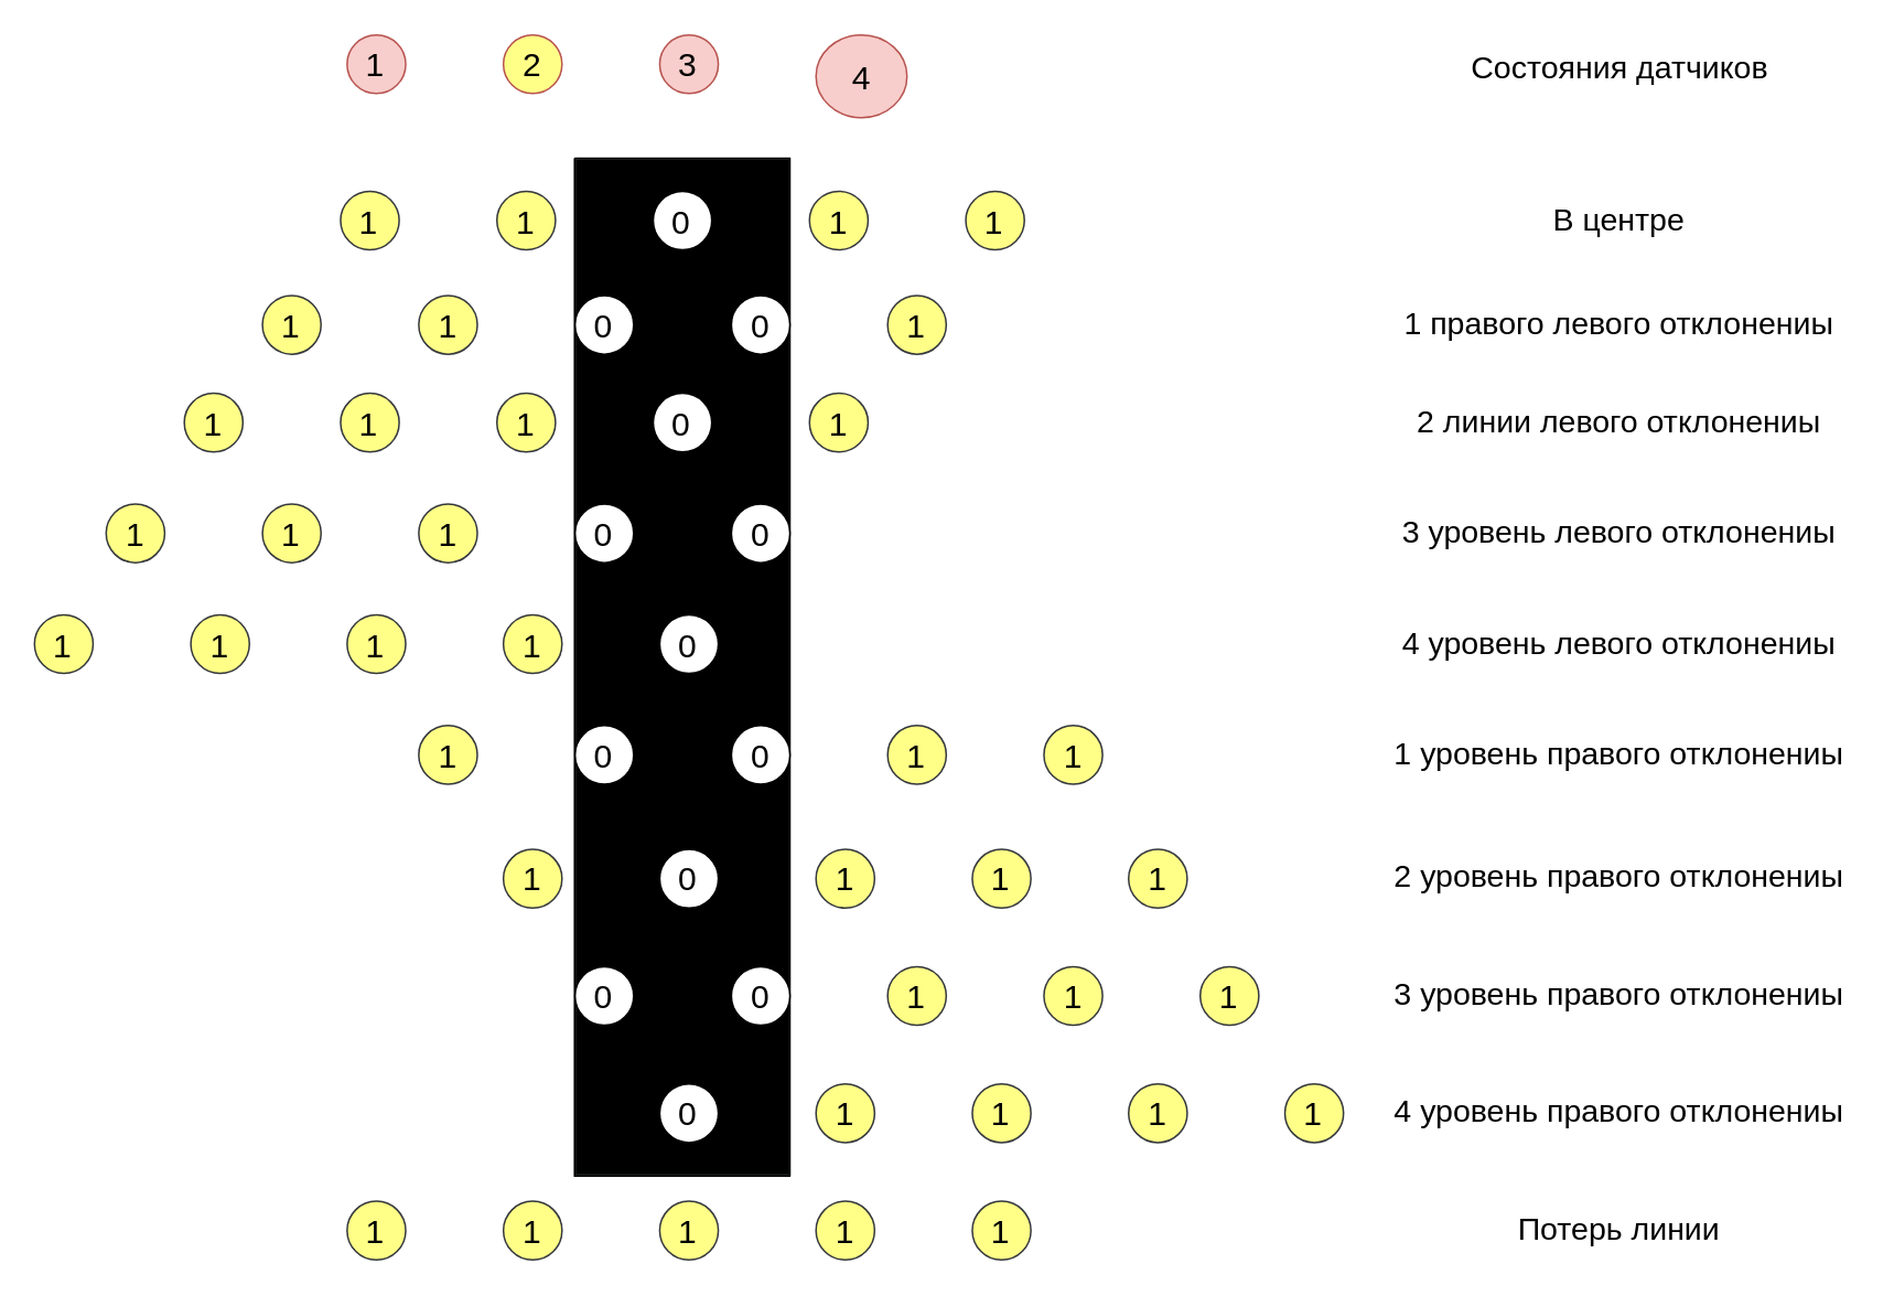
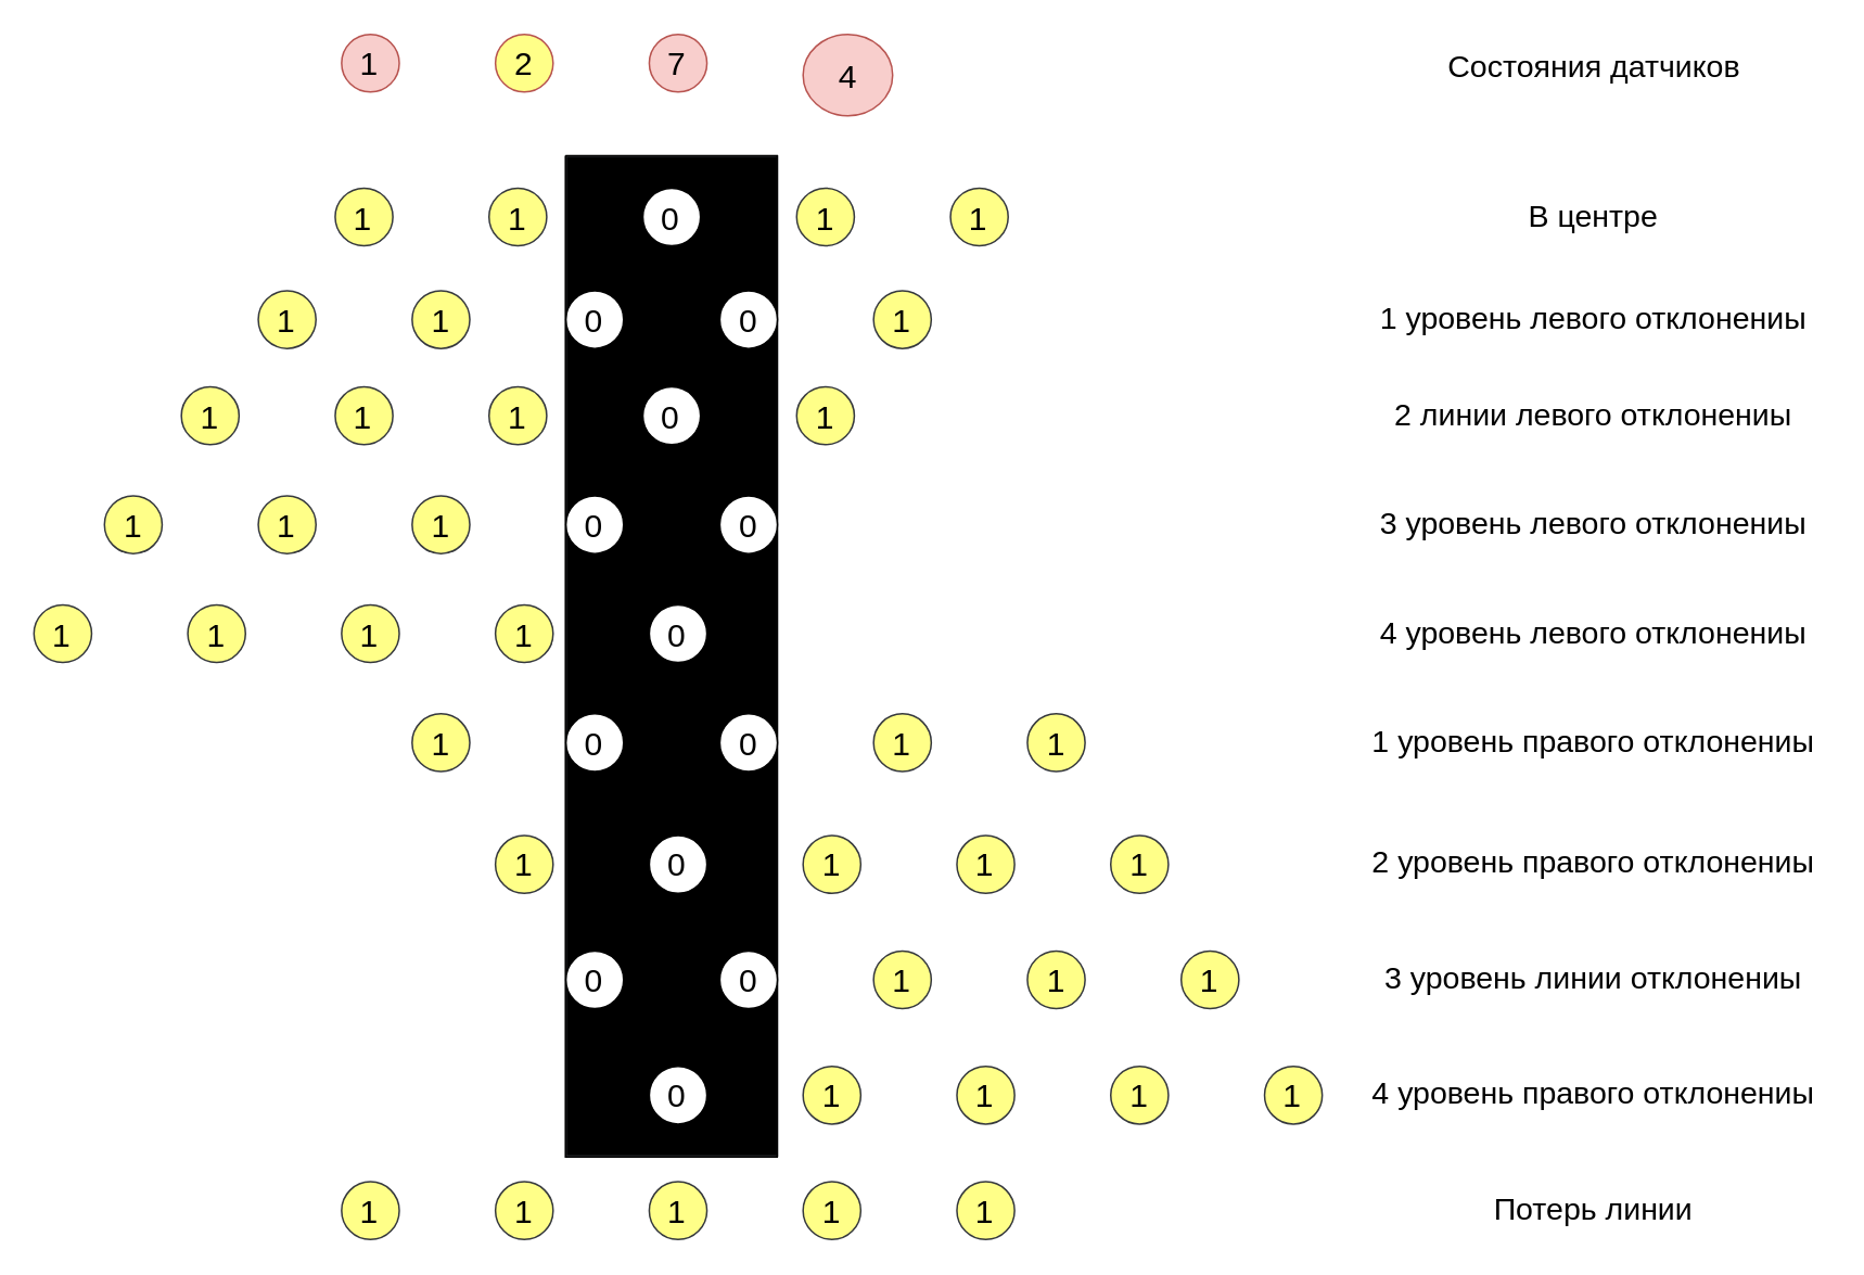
  <mxCell id="0" />
  <mxCell id="1" parent="0" />
  <mxCell id="2" value="" style="rounded=0;whiteSpace=wrap;html=1;fillColor=#000000;strokeColor=#36393d;glass=0;shadow=0;connectable=1;allowArrows=1;expand=1;" vertex="1" parent="1"><mxGeometry x="347.16" y="95.36" width="129.9" height="614.18" as="geometry" /></mxCell>
  <mxCell id="3" value="" style="endArrow=none;html=1;rounded=0;" edge="1" parent="1"><mxGeometry width="50" height="50" relative="1" as="geometry"><mxPoint x="346.89" y="95.01" as="sourcePoint" /><mxPoint x="346.89" y="95.01" as="targetPoint" /><Array as="points"><mxPoint x="346.89" y="710.01" /><mxPoint x="476.89" y="710.01" /><mxPoint x="476.89" y="95.01" /></Array></mxGeometry></mxCell>
  <mxCell id="4" value="1" style="ellipse;whiteSpace=wrap;html=1;aspect=fixed;fontSize=20;fillColor=#ffff88;strokeColor=#36393d;" vertex="1" parent="1"><mxGeometry x="205.407" y="115.057" width="35.43" height="35.43" as="geometry" /></mxCell>
  <mxCell id="5" value="1" style="ellipse;whiteSpace=wrap;html=1;aspect=fixed;fontSize=20;fillColor=#ffff88;strokeColor=#36393d;" vertex="1" parent="1"><mxGeometry x="299.904" y="115.054" width="35.43" height="35.43" as="geometry" /></mxCell>
  <mxCell id="6" value="0" style="ellipse;whiteSpace=wrap;html=1;aspect=fixed;fontSize=20;" vertex="1" parent="1"><mxGeometry x="394.391" y="115.051" width="35.43" height="35.43" as="geometry" /></mxCell>
  <mxCell id="7" value="1" style="ellipse;whiteSpace=wrap;html=1;aspect=fixed;fontSize=20;fillColor=#ffff88;strokeColor=#36393d;" vertex="1" parent="1"><mxGeometry x="488.878" y="115.048" width="35.43" height="35.43" as="geometry" /></mxCell>
  <mxCell id="8" value="1" style="ellipse;whiteSpace=wrap;html=1;aspect=fixed;fontSize=20;fillColor=#ffff88;strokeColor=#36393d;" vertex="1" parent="1"><mxGeometry x="583.365" y="115.055" width="35.43" height="35.43" as="geometry" /></mxCell>
  <mxCell id="9" value="1" style="ellipse;whiteSpace=wrap;html=1;aspect=fixed;fontSize=20;fillColor=#ffff88;strokeColor=#36393d;" vertex="1" parent="1"><mxGeometry x="158.164" y="178.054" width="35.43" height="35.43" as="geometry" /></mxCell>
  <mxCell id="10" value="1" style="ellipse;whiteSpace=wrap;html=1;aspect=fixed;fontSize=20;fillColor=#ffff88;strokeColor=#36393d;" vertex="1" parent="1"><mxGeometry x="252.661" y="178.051" width="35.43" height="35.43" as="geometry" /></mxCell>
  <mxCell id="11" value="0" style="ellipse;whiteSpace=wrap;html=1;aspect=fixed;fontSize=20;" vertex="1" parent="1"><mxGeometry x="347.148" y="178.048" width="35.43" height="35.43" as="geometry" /></mxCell>
  <mxCell id="12" value="0" style="ellipse;whiteSpace=wrap;html=1;aspect=fixed;fontSize=20;" vertex="1" parent="1"><mxGeometry x="441.635" y="178.045" width="35.43" height="35.43" as="geometry" /></mxCell>
  <mxCell id="13" value="1" style="ellipse;whiteSpace=wrap;html=1;aspect=fixed;fontSize=20;fillColor=#ffff88;strokeColor=#36393d;" vertex="1" parent="1"><mxGeometry x="536.122" y="178.052" width="35.43" height="35.43" as="geometry" /></mxCell>
  <mxCell id="14" value="1" style="ellipse;whiteSpace=wrap;html=1;aspect=fixed;fontSize=20;fillColor=#ffff88;strokeColor=#36393d;" vertex="1" parent="1"><mxGeometry x="110.921" y="237.101" width="35.43" height="35.43" as="geometry" /></mxCell>
  <mxCell id="15" value="1" style="ellipse;whiteSpace=wrap;html=1;aspect=fixed;fontSize=20;fillColor=#ffff88;strokeColor=#36393d;" vertex="1" parent="1"><mxGeometry x="205.418" y="237.098" width="35.43" height="35.43" as="geometry" /></mxCell>
  <mxCell id="16" value="1" style="ellipse;whiteSpace=wrap;html=1;aspect=fixed;fontSize=20;fillColor=#ffff88;strokeColor=#36393d;" vertex="1" parent="1"><mxGeometry x="299.905" y="237.095" width="35.43" height="35.43" as="geometry" /></mxCell>
  <mxCell id="17" value="0" style="ellipse;whiteSpace=wrap;html=1;aspect=fixed;fontSize=20;" vertex="1" parent="1"><mxGeometry x="394.392" y="237.092" width="35.43" height="35.43" as="geometry" /></mxCell>
  <mxCell id="18" value="1" style="ellipse;whiteSpace=wrap;html=1;aspect=fixed;fontSize=20;fillColor=#ffff88;strokeColor=#36393d;" vertex="1" parent="1"><mxGeometry x="488.879" y="237.099" width="35.43" height="35.43" as="geometry" /></mxCell>
  <mxCell id="19" value="1" style="ellipse;whiteSpace=wrap;html=1;aspect=fixed;fontSize=20;fillColor=#ffff88;strokeColor=#36393d;" vertex="1" parent="1"><mxGeometry x="63.678" y="304.038" width="35.43" height="35.43" as="geometry" /></mxCell>
  <mxCell id="20" value="1" style="ellipse;whiteSpace=wrap;html=1;aspect=fixed;fontSize=20;fillColor=#ffff88;strokeColor=#36393d;" vertex="1" parent="1"><mxGeometry x="158.175" y="304.035" width="35.43" height="35.43" as="geometry" /></mxCell>
  <mxCell id="21" value="1" style="ellipse;whiteSpace=wrap;html=1;aspect=fixed;fontSize=20;fillColor=#ffff88;strokeColor=#36393d;" vertex="1" parent="1"><mxGeometry x="252.662" y="304.032" width="35.43" height="35.43" as="geometry" /></mxCell>
  <mxCell id="22" value="0" style="ellipse;whiteSpace=wrap;html=1;aspect=fixed;fontSize=20;" vertex="1" parent="1"><mxGeometry x="347.149" y="304.029" width="35.43" height="35.43" as="geometry" /></mxCell>
  <mxCell id="23" value="0" style="ellipse;whiteSpace=wrap;html=1;aspect=fixed;fontSize=20;" vertex="1" parent="1"><mxGeometry x="441.636" y="304.036" width="35.43" height="35.43" as="geometry" /></mxCell>
  <mxCell id="24" value="1" style="ellipse;whiteSpace=wrap;html=1;aspect=fixed;fontSize=20;fillColor=#ffff88;strokeColor=#36393d;" vertex="1" parent="1"><mxGeometry x="20.365" y="370.965" width="35.43" height="35.43" as="geometry" /></mxCell>
  <mxCell id="25" value="1" style="ellipse;whiteSpace=wrap;html=1;aspect=fixed;fontSize=20;fillColor=#ffff88;strokeColor=#36393d;" vertex="1" parent="1"><mxGeometry x="114.862" y="370.962" width="35.43" height="35.43" as="geometry" /></mxCell>
  <mxCell id="26" value="1" style="ellipse;whiteSpace=wrap;html=1;aspect=fixed;fontSize=20;fillColor=#ffff88;strokeColor=#36393d;" vertex="1" parent="1"><mxGeometry x="209.349" y="370.959" width="35.43" height="35.43" as="geometry" /></mxCell>
  <mxCell id="27" value="1" style="ellipse;whiteSpace=wrap;html=1;aspect=fixed;fontSize=20;fillColor=#ffff88;strokeColor=#36393d;" vertex="1" parent="1"><mxGeometry x="303.836" y="370.956" width="35.43" height="35.43" as="geometry" /></mxCell>
  <mxCell id="28" value="0" style="ellipse;whiteSpace=wrap;html=1;aspect=fixed;fontSize=20;" vertex="1" parent="1"><mxGeometry x="398.323" y="370.963" width="35.43" height="35.43" as="geometry" /></mxCell>
  <mxCell id="29" value="1" style="ellipse;whiteSpace=wrap;html=1;aspect=fixed;fontSize=20;fillColor=#ffff88;strokeColor=#36393d;" vertex="1" parent="1"><mxGeometry x="252.659" y="437.889" width="35.43" height="35.43" as="geometry" /></mxCell>
  <mxCell id="30" value="0" style="ellipse;whiteSpace=wrap;html=1;aspect=fixed;fontSize=20;" vertex="1" parent="1"><mxGeometry x="347.156" y="437.886" width="35.43" height="35.43" as="geometry" /></mxCell>
  <mxCell id="31" value="0" style="ellipse;whiteSpace=wrap;html=1;aspect=fixed;fontSize=20;" vertex="1" parent="1"><mxGeometry x="441.643" y="437.883" width="35.43" height="35.43" as="geometry" /></mxCell>
  <mxCell id="32" value="1" style="ellipse;whiteSpace=wrap;html=1;aspect=fixed;fontSize=20;fillColor=#ffff88;strokeColor=#36393d;" vertex="1" parent="1"><mxGeometry x="536.13" y="437.88" width="35.43" height="35.43" as="geometry" /></mxCell>
  <mxCell id="33" value="1" style="ellipse;whiteSpace=wrap;html=1;aspect=fixed;fontSize=20;fillColor=#ffff88;strokeColor=#36393d;" vertex="1" parent="1"><mxGeometry x="630.617" y="437.887" width="35.43" height="35.43" as="geometry" /></mxCell>
  <mxCell id="34" value="1" style="ellipse;whiteSpace=wrap;html=1;aspect=fixed;fontSize=20;fillColor=#ffff88;strokeColor=#36393d;" vertex="1" parent="1"><mxGeometry x="303.836" y="512.696" width="35.43" height="35.43" as="geometry" /></mxCell>
  <mxCell id="35" value="0" style="ellipse;whiteSpace=wrap;html=1;aspect=fixed;fontSize=20;" vertex="1" parent="1"><mxGeometry x="398.333" y="512.693" width="35.43" height="35.43" as="geometry" /></mxCell>
  <mxCell id="36" value="1" style="ellipse;whiteSpace=wrap;html=1;aspect=fixed;fontSize=20;fillColor=#ffff88;strokeColor=#36393d;" vertex="1" parent="1"><mxGeometry x="492.82" y="512.69" width="35.43" height="35.43" as="geometry" /></mxCell>
  <mxCell id="37" value="1" style="ellipse;whiteSpace=wrap;html=1;aspect=fixed;fontSize=20;fillColor=#ffff88;strokeColor=#36393d;" vertex="1" parent="1"><mxGeometry x="587.307" y="512.687" width="35.43" height="35.43" as="geometry" /></mxCell>
  <mxCell id="38" value="1" style="ellipse;whiteSpace=wrap;html=1;aspect=fixed;fontSize=20;fillColor=#ffff88;strokeColor=#36393d;" vertex="1" parent="1"><mxGeometry x="681.794" y="512.694" width="35.43" height="35.43" as="geometry" /></mxCell>
  <mxCell id="39" value="0" style="ellipse;whiteSpace=wrap;html=1;aspect=fixed;fontSize=20;" vertex="1" parent="1"><mxGeometry x="347.143" y="583.563" width="35.43" height="35.43" as="geometry" /></mxCell>
  <mxCell id="40" value="0" style="ellipse;whiteSpace=wrap;html=1;aspect=fixed;fontSize=20;" vertex="1" parent="1"><mxGeometry x="441.64" y="583.56" width="35.43" height="35.43" as="geometry" /></mxCell>
  <mxCell id="41" value="1" style="ellipse;whiteSpace=wrap;html=1;aspect=fixed;fontSize=20;fillColor=#ffff88;strokeColor=#36393d;" vertex="1" parent="1"><mxGeometry x="536.127" y="583.557" width="35.43" height="35.43" as="geometry" /></mxCell>
  <mxCell id="42" value="1" style="ellipse;whiteSpace=wrap;html=1;aspect=fixed;fontSize=20;fillColor=#ffff88;strokeColor=#36393d;" vertex="1" parent="1"><mxGeometry x="630.614" y="583.554" width="35.43" height="35.43" as="geometry" /></mxCell>
  <mxCell id="43" value="1" style="ellipse;whiteSpace=wrap;html=1;aspect=fixed;fontSize=20;fillColor=#ffff88;strokeColor=#36393d;" vertex="1" parent="1"><mxGeometry x="725.101" y="583.561" width="35.43" height="35.43" as="geometry" /></mxCell>
  <mxCell id="44" value="0" style="ellipse;whiteSpace=wrap;html=1;aspect=fixed;fontSize=20;" vertex="1" parent="1"><mxGeometry x="398.33" y="654.43" width="35.43" height="35.43" as="geometry" /></mxCell>
  <mxCell id="45" value="1" style="ellipse;whiteSpace=wrap;html=1;aspect=fixed;fontSize=20;fillColor=#ffff88;strokeColor=#36393d;" vertex="1" parent="1"><mxGeometry x="492.827" y="654.427" width="35.43" height="35.43" as="geometry" /></mxCell>
  <mxCell id="46" value="1" style="ellipse;whiteSpace=wrap;html=1;aspect=fixed;fontSize=20;fillColor=#ffff88;strokeColor=#36393d;" vertex="1" parent="1"><mxGeometry x="587.314" y="654.424" width="35.43" height="35.43" as="geometry" /></mxCell>
  <mxCell id="47" value="1" style="ellipse;whiteSpace=wrap;html=1;aspect=fixed;fontSize=20;fillColor=#ffff88;strokeColor=#36393d;" vertex="1" parent="1"><mxGeometry x="681.801" y="654.421" width="35.43" height="35.43" as="geometry" /></mxCell>
  <mxCell id="48" value="1" style="ellipse;whiteSpace=wrap;html=1;aspect=fixed;fontSize=20;fillColor=#ffff88;strokeColor=#36393d;" vertex="1" parent="1"><mxGeometry x="776.288" y="654.428" width="35.43" height="35.43" as="geometry" /></mxCell>
  <mxCell id="49" value="1" style="ellipse;whiteSpace=wrap;html=1;aspect=fixed;fontSize=20;fillColor=#f8cecc;strokeColor=#b85450;" vertex="1" parent="1"><mxGeometry x="209.347" y="20.567" width="35.43" height="35.43" as="geometry" /></mxCell>
  <mxCell id="50" value="2" style="ellipse;whiteSpace=wrap;html=1;aspect=fixed;fontSize=20;fillColor=#ffff88;strokeColor=#b85450;" vertex="1" parent="1"><mxGeometry x="303.844" y="20.564" width="35.43" height="35.43" as="geometry" /></mxCell>
- <mxCell id="51" value="3" style="ellipse;whiteSpace=wrap;html=1;aspect=fixed;fontSize=20;fillColor=#f8cecc;strokeColor=#b85450;" vertex="1" parent="1"><mxGeometry x="398.331" y="20.561" width="35.43" height="35.43" as="geometry" /></mxCell>
+ <mxCell id="51" value="7" style="ellipse;whiteSpace=wrap;html=1;aspect=fixed;fontSize=20;fillColor=#f8cecc;strokeColor=#b85450;" vertex="1" parent="1"><mxGeometry x="398.331" y="20.561" width="35.43" height="35.43" as="geometry" /></mxCell>
  <mxCell id="52" value="4" style="ellipse;whiteSpace=wrap;html=1;aspect=fixed;fontSize=20;fillColor=#f8cecc;strokeColor=#b85450;" vertex="1" parent="1"><mxGeometry x="492.818" y="20.558" width="55" height="50" as="geometry" /></mxCell>
  <mxCell id="53" value="В центре" style="text;html=1;strokeColor=none;fillColor=none;align=center;verticalAlign=middle;whiteSpace=wrap;rounded=0;fontSize=19;" vertex="1" parent="1"><mxGeometry x="896.36" y="117.77" width="165.35" height="30" as="geometry" /></mxCell>
  <mxCell id="54" value="Состояния датчиков" style="text;html=1;strokeColor=none;fillColor=none;align=center;verticalAlign=middle;whiteSpace=wrap;rounded=0;fontSize=19;" vertex="1" parent="1"><mxGeometry x="855.03" y="26" width="248.03" height="30" as="geometry" /></mxCell>
- <mxCell id="55" value="1 правого левого отклонениы" style="text;html=1;strokeColor=none;fillColor=none;align=center;verticalAlign=middle;whiteSpace=wrap;rounded=0;fontSize=19;" vertex="1" parent="1"><mxGeometry x="835.33" y="180.77" width="287.4" height="30" as="geometry" /></mxCell>
+ <mxCell id="55" value="1 уровень левого отклонениы" style="text;html=1;strokeColor=none;fillColor=none;align=center;verticalAlign=middle;whiteSpace=wrap;rounded=0;fontSize=19;" vertex="1" parent="1"><mxGeometry x="835.33" y="180.77" width="287.4" height="30" as="geometry" /></mxCell>
  <mxCell id="56" value="2 линии левого отклонениы" style="text;html=1;strokeColor=none;fillColor=none;align=center;verticalAlign=middle;whiteSpace=wrap;rounded=0;fontSize=19;" vertex="1" parent="1"><mxGeometry x="835.347" y="239.807" width="287.4" height="30" as="geometry" /></mxCell>
  <mxCell id="57" value="3 уровень левого отклонениы" style="text;html=1;strokeColor=none;fillColor=none;align=center;verticalAlign=middle;whiteSpace=wrap;rounded=0;fontSize=19;" vertex="1" parent="1"><mxGeometry x="835.334" y="306.754" width="287.4" height="30" as="geometry" /></mxCell>
  <mxCell id="58" value="4 уровень левого отклонениы" style="text;html=1;strokeColor=none;fillColor=none;align=center;verticalAlign=middle;whiteSpace=wrap;rounded=0;fontSize=19;" vertex="1" parent="1"><mxGeometry x="835.351" y="373.681" width="287.4" height="30" as="geometry" /></mxCell>
  <mxCell id="59" value="1 уровень правого отклонениы" style="text;html=1;strokeColor=none;fillColor=none;align=center;verticalAlign=middle;whiteSpace=wrap;rounded=0;fontSize=19;" vertex="1" parent="1"><mxGeometry x="835.348" y="440.608" width="287.4" height="30" as="geometry" /></mxCell>
  <mxCell id="60" value="2 уровень правого отклонениы" style="text;html=1;strokeColor=none;fillColor=none;align=center;verticalAlign=middle;whiteSpace=wrap;rounded=0;fontSize=19;" vertex="1" parent="1"><mxGeometry x="835.355" y="515.405" width="287.4" height="30" as="geometry" /></mxCell>
- <mxCell id="61" value="3 уровень правого отклонениы" style="text;html=1;strokeColor=none;fillColor=none;align=center;verticalAlign=middle;whiteSpace=wrap;rounded=0;fontSize=19;" vertex="1" parent="1"><mxGeometry x="835.352" y="586.282" width="287.4" height="30" as="geometry" /></mxCell>
+ <mxCell id="61" value="3 уровень линии отклонениы" style="text;html=1;strokeColor=none;fillColor=none;align=center;verticalAlign=middle;whiteSpace=wrap;rounded=0;fontSize=19;" vertex="1" parent="1"><mxGeometry x="835.352" y="586.282" width="287.4" height="30" as="geometry" /></mxCell>
  <mxCell id="62" value="4 уровень правого отклонениы" style="text;html=1;strokeColor=none;fillColor=none;align=center;verticalAlign=middle;whiteSpace=wrap;rounded=0;fontSize=19;" vertex="1" parent="1"><mxGeometry x="835.359" y="657.149" width="287.4" height="30" as="geometry" /></mxCell>
  <mxCell id="63" value="1" style="ellipse;whiteSpace=wrap;html=1;aspect=fixed;fontSize=20;fillColor=#ffff88;strokeColor=#36393d;" vertex="1" parent="1"><mxGeometry x="209.344" y="725.294" width="35.43" height="35.43" as="geometry" /></mxCell>
  <mxCell id="64" value="1" style="ellipse;whiteSpace=wrap;html=1;aspect=fixed;fontSize=20;fillColor=#ffff88;strokeColor=#36393d;" vertex="1" parent="1"><mxGeometry x="303.841" y="725.291" width="35.43" height="35.43" as="geometry" /></mxCell>
  <mxCell id="65" value="1" style="ellipse;whiteSpace=wrap;html=1;aspect=fixed;fontSize=20;fillColor=#ffff88;strokeColor=#36393d;" vertex="1" parent="1"><mxGeometry x="398.328" y="725.288" width="35.43" height="35.43" as="geometry" /></mxCell>
  <mxCell id="66" value="1" style="ellipse;whiteSpace=wrap;html=1;aspect=fixed;fontSize=20;fillColor=#ffff88;strokeColor=#36393d;" vertex="1" parent="1"><mxGeometry x="492.815" y="725.285" width="35.43" height="35.43" as="geometry" /></mxCell>
  <mxCell id="67" value="1" style="ellipse;whiteSpace=wrap;html=1;aspect=fixed;fontSize=20;fillColor=#ffff88;strokeColor=#36393d;" vertex="1" parent="1"><mxGeometry x="587.302" y="725.292" width="35.43" height="35.43" as="geometry" /></mxCell>
  <mxCell id="68" value="Потерь линии" style="text;html=1;strokeColor=none;fillColor=none;align=center;verticalAlign=middle;whiteSpace=wrap;rounded=0;fontSize=19;" vertex="1" parent="1"><mxGeometry x="835.356" y="728.006" width="287.4" height="30" as="geometry" /></mxCell>
